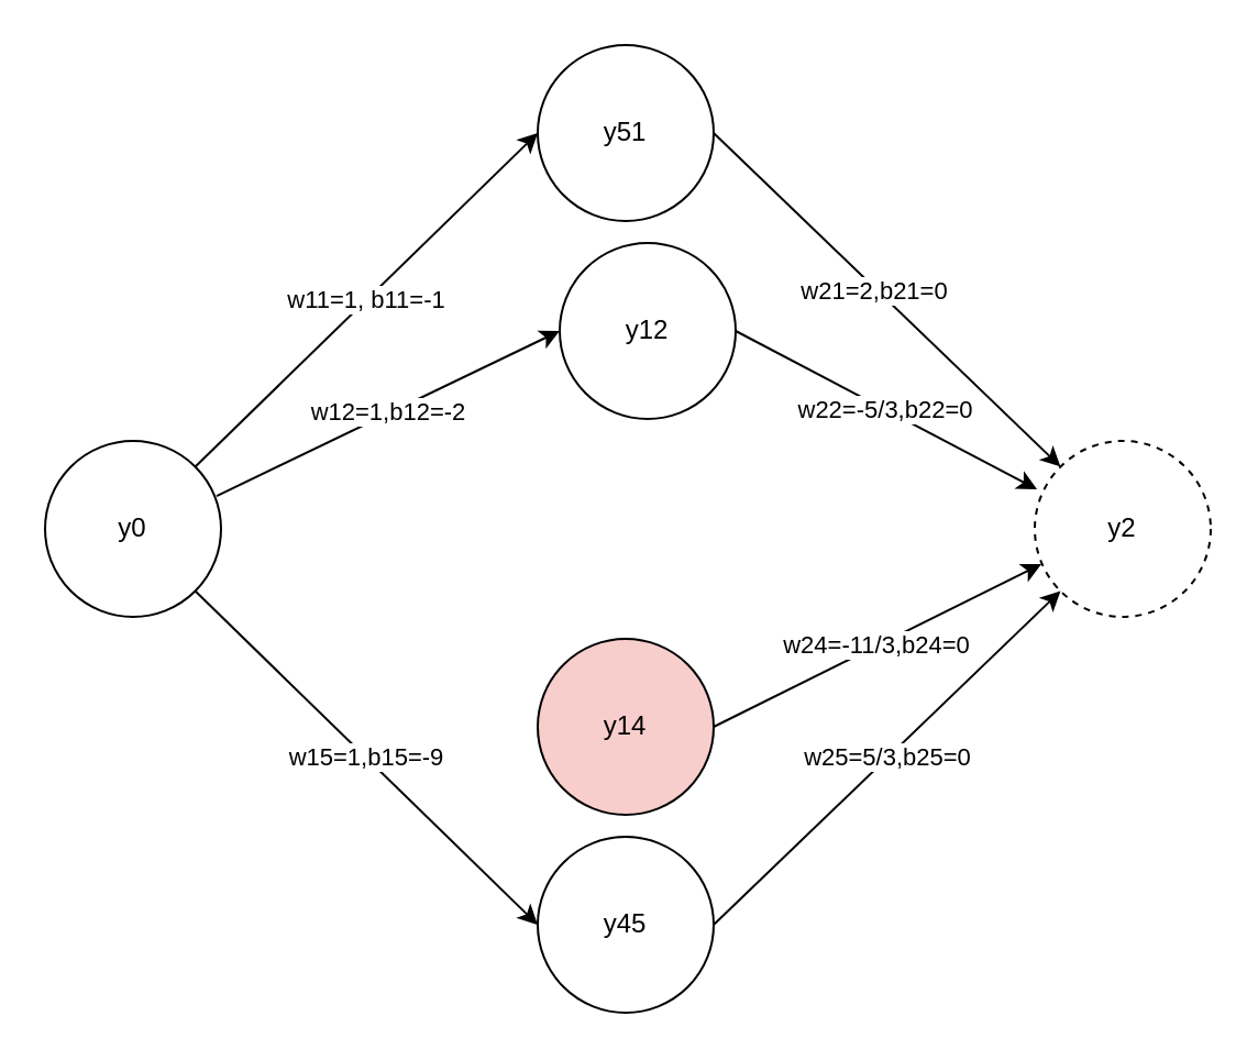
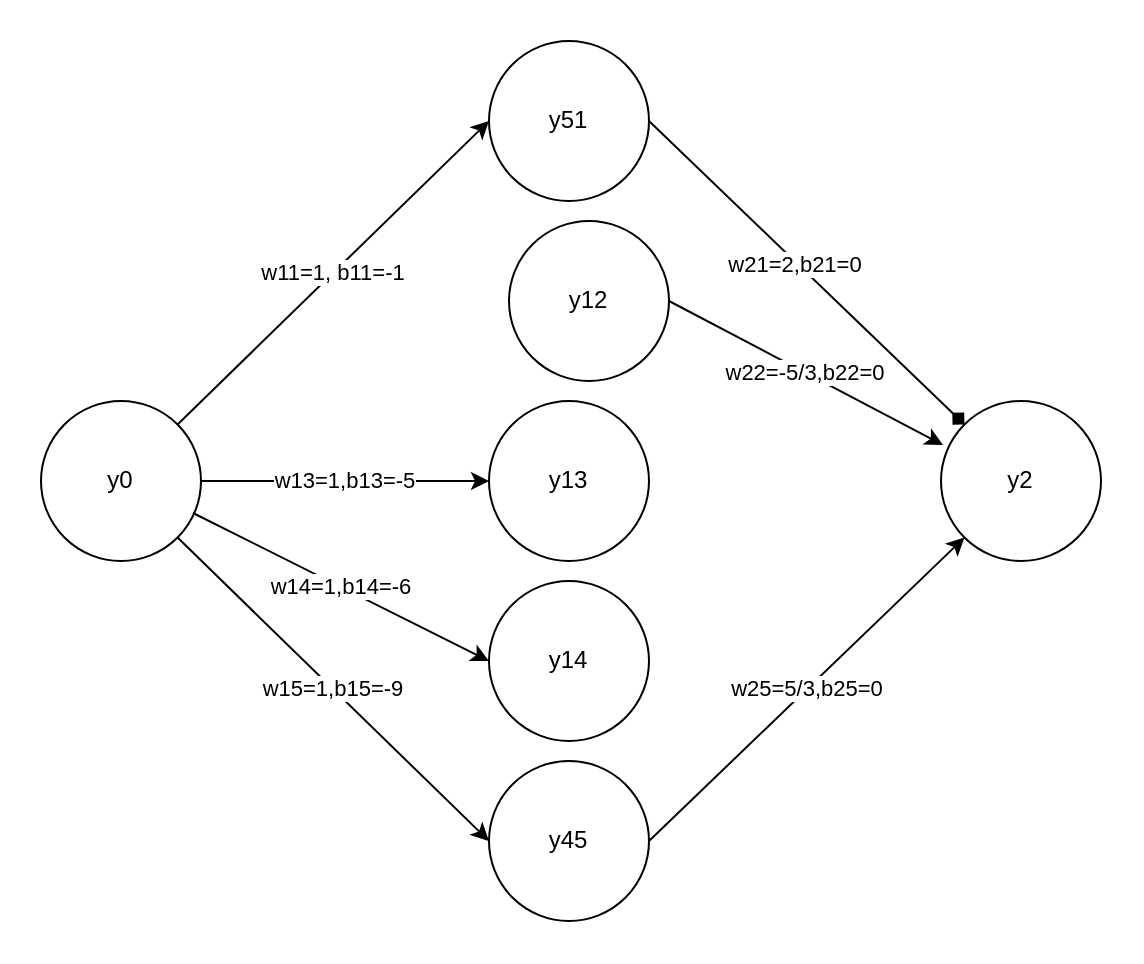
  <mxCell id="0" />
  <mxCell id="1" parent="0" />
+ <mxCell id="2" value="y13" style="ellipse;whiteSpace=wrap;html=1;aspect=fixed;" vertex="1" parent="1"><mxGeometry x="244" y="200" width="80" height="80" as="geometry" /></mxCell>
  <mxCell id="3" value="y12" style="ellipse;whiteSpace=wrap;html=1;aspect=fixed;" vertex="1" parent="1"><mxGeometry x="254" y="110" width="80" height="80" as="geometry" /></mxCell>
- <mxCell id="4" value="y2" style="ellipse;whiteSpace=wrap;html=1;aspect=fixed;dashed=1;" vertex="1" parent="1"><mxGeometry x="470" y="200" width="80" height="80" as="geometry" /></mxCell>
- <mxCell id="5" value="y14" style="ellipse;whiteSpace=wrap;html=1;aspect=fixed;fillColor=#f8cecc;" vertex="1" parent="1"><mxGeometry x="244" y="290" width="80" height="80" as="geometry" /></mxCell>
+ <mxCell id="4" value="y2" style="ellipse;whiteSpace=wrap;html=1;aspect=fixed;" vertex="1" parent="1"><mxGeometry x="470" y="200" width="80" height="80" as="geometry" /></mxCell>
+ <mxCell id="5" value="y14" style="ellipse;whiteSpace=wrap;html=1;aspect=fixed;" vertex="1" parent="1"><mxGeometry x="244" y="290" width="80" height="80" as="geometry" /></mxCell>
  <mxCell id="6" value="y0" style="ellipse;whiteSpace=wrap;html=1;aspect=fixed;" vertex="1" parent="1"><mxGeometry x="20" y="200" width="80" height="80" as="geometry" /></mxCell>
  <mxCell id="7" value="y51" style="ellipse;whiteSpace=wrap;html=1;aspect=fixed;" vertex="1" parent="1"><mxGeometry x="244" y="20" width="80" height="80" as="geometry" /></mxCell>
  <mxCell id="8" value="w11=1, b11=-1" style="endArrow=classic;html=1;rounded=0;exitX=1;exitY=0;exitDx=0;exitDy=0;entryX=0;entryY=0.5;entryDx=0;entryDy=0;" edge="1" parent="1" source="6" target="7"><mxGeometry width="50" height="50" relative="1" as="geometry"><mxPoint x="260" y="280" as="sourcePoint" /><mxPoint x="310" y="230" as="targetPoint" /></mxGeometry></mxCell>
- <mxCell id="10" value="w12=1,b12=-2" style="endArrow=classic;html=1;rounded=0;exitX=0.975;exitY=0.313;exitDx=0;exitDy=0;entryX=0;entryY=0.5;entryDx=0;entryDy=0;exitPerimeter=0;" edge="1" parent="1" source="6" target="3"><mxGeometry width="50" height="50" relative="1" as="geometry"><mxPoint x="98.284" y="231.716" as="sourcePoint" /><mxPoint x="264" y="70" as="targetPoint" /></mxGeometry></mxCell>
- <mxCell id="12" value="" style="endArrow=classic;html=1;rounded=0;exitX=1;exitY=0.5;exitDx=0;exitDy=0;entryX=0;entryY=0;entryDx=0;entryDy=0;" edge="1" parent="1" source="7" target="4"><mxGeometry width="50" height="50" relative="1" as="geometry"><mxPoint x="128.284" y="261.716" as="sourcePoint" /><mxPoint x="294" y="100" as="targetPoint" /></mxGeometry></mxCell>
+ <mxCell id="9" value="w14=1,b14=-6" style="endArrow=classic;html=1;rounded=0;entryX=0;entryY=0.5;entryDx=0;entryDy=0;exitX=0.95;exitY=0.7;exitDx=0;exitDy=0;exitPerimeter=0;" edge="1" parent="1" source="6" target="5"><mxGeometry width="50" height="50" relative="1" as="geometry"><mxPoint x="110" y="270" as="sourcePoint" /><mxPoint x="254" y="60" as="targetPoint" /></mxGeometry></mxCell>
+ <mxCell id="11" value="w13=1,b13=-5" style="endArrow=classic;html=1;rounded=0;entryX=0;entryY=0.5;entryDx=0;entryDy=0;exitX=1;exitY=0.5;exitDx=0;exitDy=0;" edge="1" parent="1" source="6" target="2"><mxGeometry width="50" height="50" relative="1" as="geometry"><mxPoint x="108.284" y="241.716" as="sourcePoint" /><mxPoint x="274" y="80" as="targetPoint" /></mxGeometry></mxCell>
+ <mxCell id="12" value="" style="endArrow=diamond;html=1;rounded=0;exitX=1;exitY=0.5;exitDx=0;exitDy=0;entryX=0;entryY=0;entryDx=0;entryDy=0;" edge="1" parent="1" source="7" target="4"><mxGeometry width="50" height="50" relative="1" as="geometry"><mxPoint x="128.284" y="261.716" as="sourcePoint" /><mxPoint x="294" y="100" as="targetPoint" /></mxGeometry></mxCell>
  <mxCell id="13" value="w21=2,b21=0" style="edgeLabel;html=1;align=center;verticalAlign=middle;resizable=0;points=[];" vertex="1" connectable="0" parent="12"><mxGeometry x="-0.071" y="-1" relative="1" as="geometry"><mxPoint as="offset" /></mxGeometry></mxCell>
  <mxCell id="14" value="w22=-5/3,b22=0" style="endArrow=classic;html=1;rounded=0;exitX=1;exitY=0.5;exitDx=0;exitDy=0;entryX=0.013;entryY=0.275;entryDx=0;entryDy=0;entryPerimeter=0;" edge="1" parent="1" source="3" target="4"><mxGeometry width="50" height="50" relative="1" as="geometry"><mxPoint x="360.004" y="151.716" as="sourcePoint" /><mxPoint x="525.72" y="-10" as="targetPoint" /></mxGeometry></mxCell>
  <mxCell id="15" value="w25=5/3,b25=0" style="endArrow=classic;html=1;rounded=0;exitX=1;exitY=0.5;exitDx=0;exitDy=0;entryX=0;entryY=1;entryDx=0;entryDy=0;" edge="1" parent="1" source="16" target="4"><mxGeometry width="50" height="50" relative="1" as="geometry"><mxPoint x="158.284" y="291.716" as="sourcePoint" /><mxPoint x="324" y="130" as="targetPoint" /></mxGeometry></mxCell>
  <mxCell id="16" value="y45" style="ellipse;whiteSpace=wrap;html=1;aspect=fixed;" vertex="1" parent="1"><mxGeometry x="244" y="380" width="80" height="80" as="geometry" /></mxCell>
  <mxCell id="17" value="w15=1,b15=-9" style="endArrow=classic;html=1;rounded=0;exitX=1;exitY=1;exitDx=0;exitDy=0;entryX=0;entryY=0.5;entryDx=0;entryDy=0;" edge="1" parent="1" source="6" target="16"><mxGeometry width="50" height="50" relative="1" as="geometry"><mxPoint x="50.004" y="320.004" as="sourcePoint" /><mxPoint x="221.72" y="481.72" as="targetPoint" /></mxGeometry></mxCell>
- <mxCell id="18" value="w24=-11/3,b24=0" style="endArrow=classic;html=1;rounded=0;exitX=1;exitY=0.5;exitDx=0;exitDy=0;entryX=0.038;entryY=0.7;entryDx=0;entryDy=0;entryPerimeter=0;" edge="1" parent="1" source="5" target="4"><mxGeometry width="50" height="50" relative="1" as="geometry"><mxPoint x="98.284" y="288.284" as="sourcePoint" /><mxPoint x="270" y="450" as="targetPoint" /></mxGeometry></mxCell>
